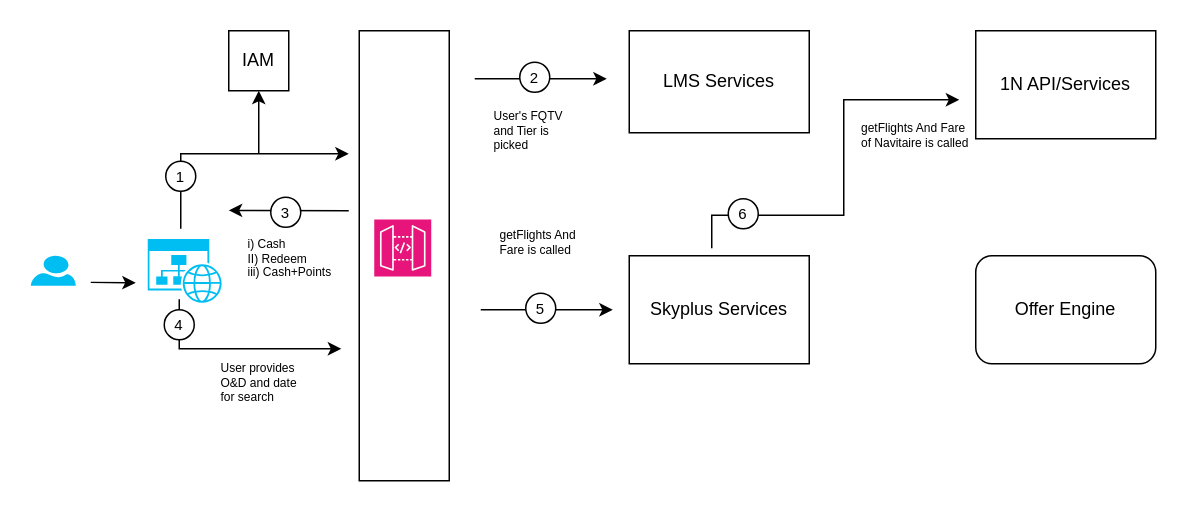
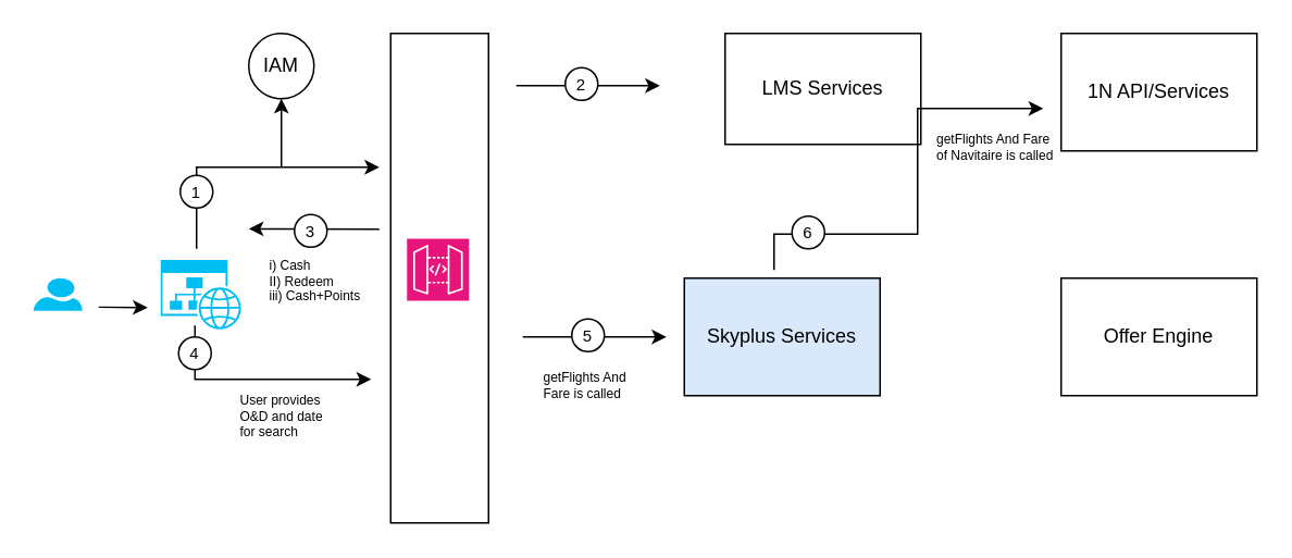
  <mxCell id="0" />
  <mxCell id="1" parent="0" />
  <mxCell id="2" value="" style="rounded=0;whiteSpace=wrap;html=1;" vertex="1" parent="1"><mxGeometry x="239" y="20" width="60" height="300" as="geometry" /></mxCell>
  <mxCell id="3" value="" style="verticalLabelPosition=bottom;html=1;verticalAlign=top;align=center;strokeColor=none;fillColor=#00BEF2;shape=mxgraph.azure.user;" vertex="1" parent="1"><mxGeometry x="20" y="170" width="30" height="20" as="geometry" /></mxCell>
  <mxCell id="4" value="" style="verticalLabelPosition=bottom;html=1;verticalAlign=top;align=center;strokeColor=none;fillColor=#00BEF2;shape=mxgraph.azure.website_generic;pointerEvents=1;" vertex="1" parent="1"><mxGeometry x="98" y="158.75" width="50" height="42.5" as="geometry" /></mxCell>
  <mxCell id="5" value="" style="sketch=0;points=[[0,0,0],[0.25,0,0],[0.5,0,0],[0.75,0,0],[1,0,0],[0,1,0],[0.25,1,0],[0.5,1,0],[0.75,1,0],[1,1,0],[0,0.25,0],[0,0.5,0],[0,0.75,0],[1,0.25,0],[1,0.5,0],[1,0.75,0]];outlineConnect=0;fontColor=#232F3E;fillColor=#E7157B;strokeColor=#ffffff;dashed=0;verticalLabelPosition=bottom;verticalAlign=top;align=center;html=1;fontSize=12;fontStyle=0;aspect=fixed;shape=mxgraph.aws4.resourceIcon;resIcon=mxgraph.aws4.api_gateway;" vertex="1" parent="1"><mxGeometry x="249" y="145.75" width="38" height="38" as="geometry" /></mxCell>
  <mxCell id="6" value="" style="endArrow=classic;html=1;rounded=0;" edge="1" parent="1"><mxGeometry width="50" height="50" relative="1" as="geometry"><mxPoint x="60" y="187.75" as="sourcePoint" /><mxPoint x="90" y="188" as="targetPoint" /></mxGeometry></mxCell>
  <mxCell id="7" value="" style="endArrow=classic;html=1;rounded=0;" edge="1" parent="1"><mxGeometry width="50" height="50" relative="1" as="geometry"><mxPoint x="120" y="152" as="sourcePoint" /><mxPoint x="232" y="102" as="targetPoint" /><Array as="points"><mxPoint x="120" y="102" /></Array></mxGeometry></mxCell>
  <mxCell id="8" value="i) Cash&lt;br&gt;II) Redeem&lt;br&gt;iii) Cash+Points" style="text;html=1;strokeColor=none;fillColor=none;align=left;verticalAlign=top;whiteSpace=wrap;rounded=0;fontSize=8;" vertex="1" parent="1"><mxGeometry x="162.5" y="151" width="58.5" height="47" as="geometry" /></mxCell>
- <mxCell id="9" value="IAM" style="rounded=0;whiteSpace=wrap;html=1;" vertex="1" parent="1"><mxGeometry x="152" y="20" width="40" height="40" as="geometry" /></mxCell>
+ <mxCell id="9" value="IAM" style="ellipse;whiteSpace=wrap;html=1;" vertex="1" parent="1"><mxGeometry x="152" y="20" width="40" height="40" as="geometry" /></mxCell>
  <mxCell id="10" value="" style="endArrow=classic;html=1;rounded=0;entryX=0.5;entryY=1;entryDx=0;entryDy=0;" edge="1" parent="1" target="9"><mxGeometry width="50" height="50" relative="1" as="geometry"><mxPoint x="172" y="102" as="sourcePoint" /><mxPoint x="212" y="52" as="targetPoint" /></mxGeometry></mxCell>
  <mxCell id="11" value="" style="endArrow=classic;html=1;rounded=0;" edge="1" parent="1"><mxGeometry width="50" height="50" relative="1" as="geometry"><mxPoint x="232" y="140" as="sourcePoint" /><mxPoint x="152" y="139.75" as="targetPoint" /></mxGeometry></mxCell>
  <mxCell id="12" value="" style="ellipse;whiteSpace=wrap;html=1;aspect=fixed;" vertex="1" parent="1"><mxGeometry x="180" y="131" width="20" height="20" as="geometry" /></mxCell>
  <mxCell id="13" value="&lt;font style=&quot;font-size: 10px;&quot;&gt;3&lt;/font&gt;" style="text;html=1;strokeColor=none;fillColor=none;align=center;verticalAlign=middle;whiteSpace=wrap;rounded=0;" vertex="1" parent="1"><mxGeometry x="175" y="131" width="30" height="20" as="geometry" /></mxCell>
  <mxCell id="14" value="" style="ellipse;whiteSpace=wrap;html=1;aspect=fixed;" vertex="1" parent="1"><mxGeometry x="110" y="107" width="20" height="20" as="geometry" /></mxCell>
  <mxCell id="15" value="&lt;font style=&quot;font-size: 10px;&quot;&gt;1&lt;/font&gt;" style="text;html=1;strokeColor=none;fillColor=none;align=center;verticalAlign=middle;whiteSpace=wrap;rounded=0;" vertex="1" parent="1"><mxGeometry x="105" y="107" width="30" height="20" as="geometry" /></mxCell>
  <mxCell id="16" value="" style="endArrow=classic;html=1;rounded=0;" edge="1" parent="1"><mxGeometry width="50" height="50" relative="1" as="geometry"><mxPoint x="119" y="199" as="sourcePoint" /><mxPoint x="227" y="232" as="targetPoint" /><Array as="points"><mxPoint x="119" y="232" /></Array></mxGeometry></mxCell>
  <mxCell id="17" value="" style="ellipse;whiteSpace=wrap;html=1;aspect=fixed;" vertex="1" parent="1"><mxGeometry x="109" y="206" width="20" height="20" as="geometry" /></mxCell>
  <mxCell id="18" value="&lt;font style=&quot;font-size: 10px;&quot;&gt;4&lt;/font&gt;" style="text;html=1;strokeColor=none;fillColor=none;align=center;verticalAlign=middle;whiteSpace=wrap;rounded=0;" vertex="1" parent="1"><mxGeometry x="104" y="206" width="30" height="20" as="geometry" /></mxCell>
  <mxCell id="19" value="User provides O&amp;amp;D and date for search" style="text;html=1;strokeColor=none;fillColor=none;align=left;verticalAlign=top;whiteSpace=wrap;rounded=0;fontSize=8;" vertex="1" parent="1"><mxGeometry x="144.5" y="233.5" width="58.5" height="38.5" as="geometry" /></mxCell>
- <mxCell id="20" value="LMS Services" style="rounded=0;whiteSpace=wrap;html=1;" vertex="1" parent="1"><mxGeometry x="419" y="20" width="120" height="68" as="geometry" /></mxCell>
- <mxCell id="21" value="Skyplus Services" style="rounded=0;whiteSpace=wrap;html=1;" vertex="1" parent="1"><mxGeometry x="419" y="170" width="120" height="72" as="geometry" /></mxCell>
+ <mxCell id="20" value="LMS Services" style="rounded=0;whiteSpace=wrap;html=1;" vertex="1" parent="1"><mxGeometry x="444" y="20" width="120" height="68" as="geometry" /></mxCell>
+ <mxCell id="21" value="Skyplus Services" style="rounded=0;whiteSpace=wrap;html=1;fillColor=#dae8fc;" vertex="1" parent="1"><mxGeometry x="419" y="170" width="120" height="72" as="geometry" /></mxCell>
  <mxCell id="22" value="" style="endArrow=classic;html=1;rounded=0;" edge="1" parent="1"><mxGeometry width="50" height="50" relative="1" as="geometry"><mxPoint x="320" y="206" as="sourcePoint" /><mxPoint x="408" y="206" as="targetPoint" /></mxGeometry></mxCell>
  <mxCell id="23" value="" style="ellipse;whiteSpace=wrap;html=1;aspect=fixed;" vertex="1" parent="1"><mxGeometry x="350" y="195" width="20" height="20" as="geometry" /></mxCell>
  <mxCell id="24" value="&lt;font style=&quot;font-size: 10px;&quot;&gt;5&lt;/font&gt;" style="text;html=1;strokeColor=none;fillColor=none;align=center;verticalAlign=middle;whiteSpace=wrap;rounded=0;" vertex="1" parent="1"><mxGeometry x="345" y="195" width="30" height="20" as="geometry" /></mxCell>
- <mxCell id="25" value="getFlights And Fare is called" style="text;html=1;strokeColor=none;fillColor=none;align=left;verticalAlign=top;whiteSpace=wrap;rounded=0;fontSize=8;" vertex="1" parent="1"><mxGeometry x="330.75" y="145" width="58.5" height="33" as="geometry" /></mxCell>
- <mxCell id="26" value="Offer Engine" style="whiteSpace=wrap;html=1;rounded=1;" vertex="1" parent="1"><mxGeometry x="650" y="170" width="120" height="72" as="geometry" /></mxCell>
+ <mxCell id="25" value="getFlights And Fare is called" style="text;html=1;strokeColor=none;fillColor=none;align=left;verticalAlign=top;whiteSpace=wrap;rounded=0;fontSize=8;" vertex="1" parent="1"><mxGeometry x="330.75" y="220" width="58.5" height="33" as="geometry" /></mxCell>
+ <mxCell id="26" value="Offer Engine" style="rounded=0;whiteSpace=wrap;html=1;" vertex="1" parent="1"><mxGeometry x="650" y="170" width="120" height="72" as="geometry" /></mxCell>
  <mxCell id="27" value="" style="endArrow=classic;html=1;rounded=0;" edge="1" parent="1"><mxGeometry width="50" height="50" relative="1" as="geometry"><mxPoint x="474" y="165" as="sourcePoint" /><mxPoint x="639" y="66" as="targetPoint" /><Array as="points"><mxPoint x="474" y="143" /><mxPoint x="562" y="143" /><mxPoint x="562" y="66" /><mxPoint x="617" y="66" /></Array></mxGeometry></mxCell>
  <mxCell id="28" value="" style="ellipse;whiteSpace=wrap;html=1;aspect=fixed;" vertex="1" parent="1"><mxGeometry x="485" y="132" width="20" height="20" as="geometry" /></mxCell>
  <mxCell id="29" value="&lt;span style=&quot;font-size: 10px;&quot;&gt;6&lt;/span&gt;" style="text;html=1;strokeColor=none;fillColor=none;align=center;verticalAlign=middle;whiteSpace=wrap;rounded=0;" vertex="1" parent="1"><mxGeometry x="480" y="132" width="30" height="20" as="geometry" /></mxCell>
  <mxCell id="30" value="1N API/Services" style="rounded=0;whiteSpace=wrap;html=1;" vertex="1" parent="1"><mxGeometry x="650" y="20" width="120" height="72" as="geometry" /></mxCell>
  <mxCell id="31" value="getFlights And Fare of Navitaire is called" style="text;html=1;strokeColor=none;fillColor=none;align=left;verticalAlign=top;whiteSpace=wrap;rounded=0;fontSize=8;" vertex="1" parent="1"><mxGeometry x="571.75" y="74" width="78.25" height="33" as="geometry" /></mxCell>
  <mxCell id="32" value="" style="endArrow=classic;html=1;rounded=0;" edge="1" parent="1"><mxGeometry width="50" height="50" relative="1" as="geometry"><mxPoint x="316" y="52" as="sourcePoint" /><mxPoint x="404" y="52" as="targetPoint" /></mxGeometry></mxCell>
  <mxCell id="33" value="" style="ellipse;whiteSpace=wrap;html=1;aspect=fixed;" vertex="1" parent="1"><mxGeometry x="346" y="41" width="20" height="20" as="geometry" /></mxCell>
  <mxCell id="34" value="&lt;font style=&quot;font-size: 10px;&quot;&gt;2&lt;/font&gt;" style="text;html=1;strokeColor=none;fillColor=none;align=center;verticalAlign=middle;whiteSpace=wrap;rounded=0;" vertex="1" parent="1"><mxGeometry x="341" y="41" width="30" height="20" as="geometry" /></mxCell>
- <mxCell id="35" value="User's FQTV and Tier is picked" style="text;html=1;strokeColor=none;fillColor=none;align=left;verticalAlign=top;whiteSpace=wrap;rounded=0;fontSize=8;" vertex="1" parent="1"><mxGeometry x="326.75" y="66" width="58.5" height="33" as="geometry" /></mxCell>
